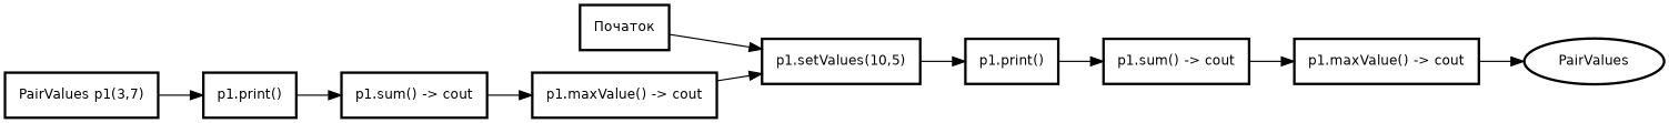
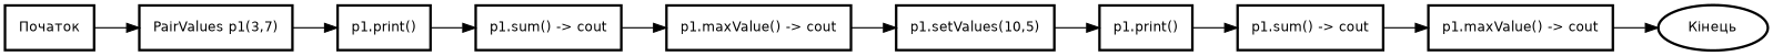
  digraph {
    rankdir=LR
    node [fontname="DejaVu Sans" fontsize=11 margin="0.15,0.1" shape=box style="solid,bold"]
    n1 [label="Початок"]
    n2 [label="PairValues p1(3,7)"]
    n3 [label="p1.print()"]
    n4 [label="p1.sum() -> cout"]
    n5 [label="p1.maxValue() -> cout"]
    n6 [label="p1.setValues(10,5)"]
    n7 [label="p1.print()"]
    n8 [label="p1.sum() -> cout"]
    n9 [label="p1.maxValue() -> cout"]
-   n10 [label=PairValues shape=oval]
-   n1 -> n6
+   n10 [label="Кінець" shape=oval]
+   n1 -> n2
    n2 -> n3
    n3 -> n4
    n4 -> n5
    n5 -> n6
    n6 -> n7
    n7 -> n8
    n8 -> n9
    n9 -> n10
  }
